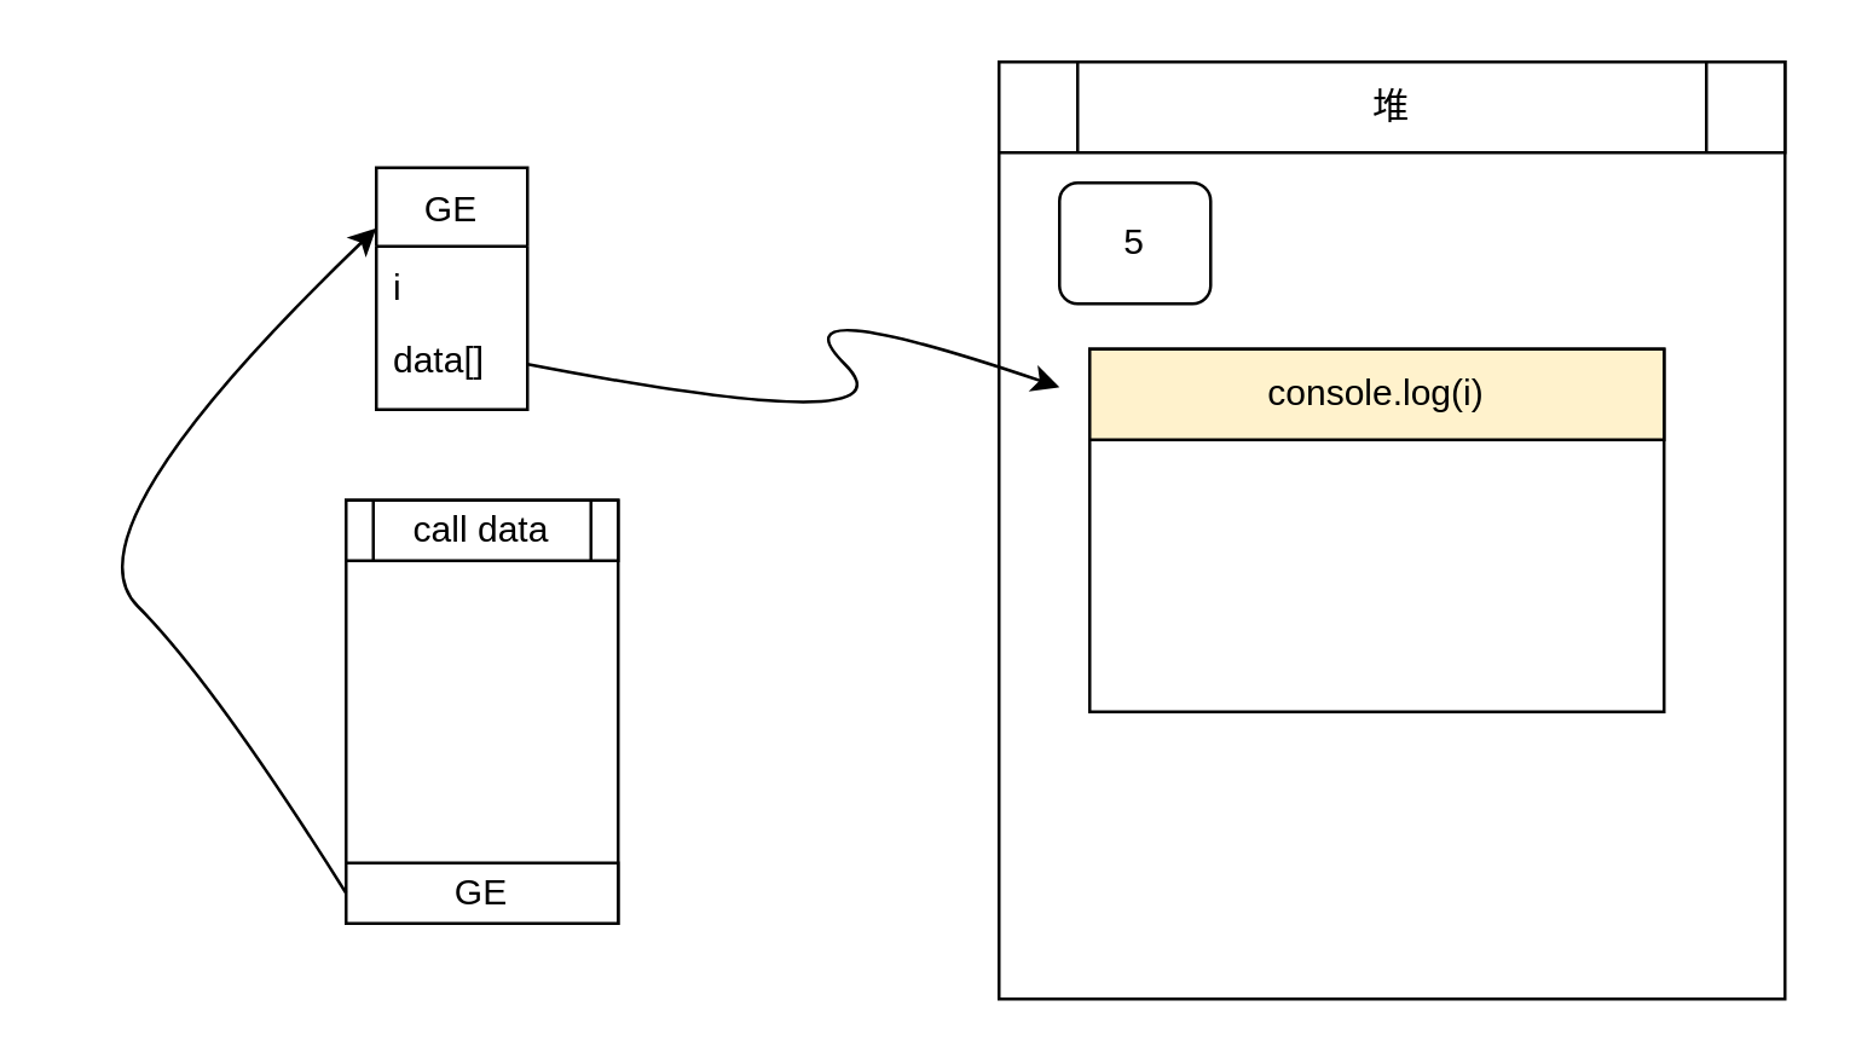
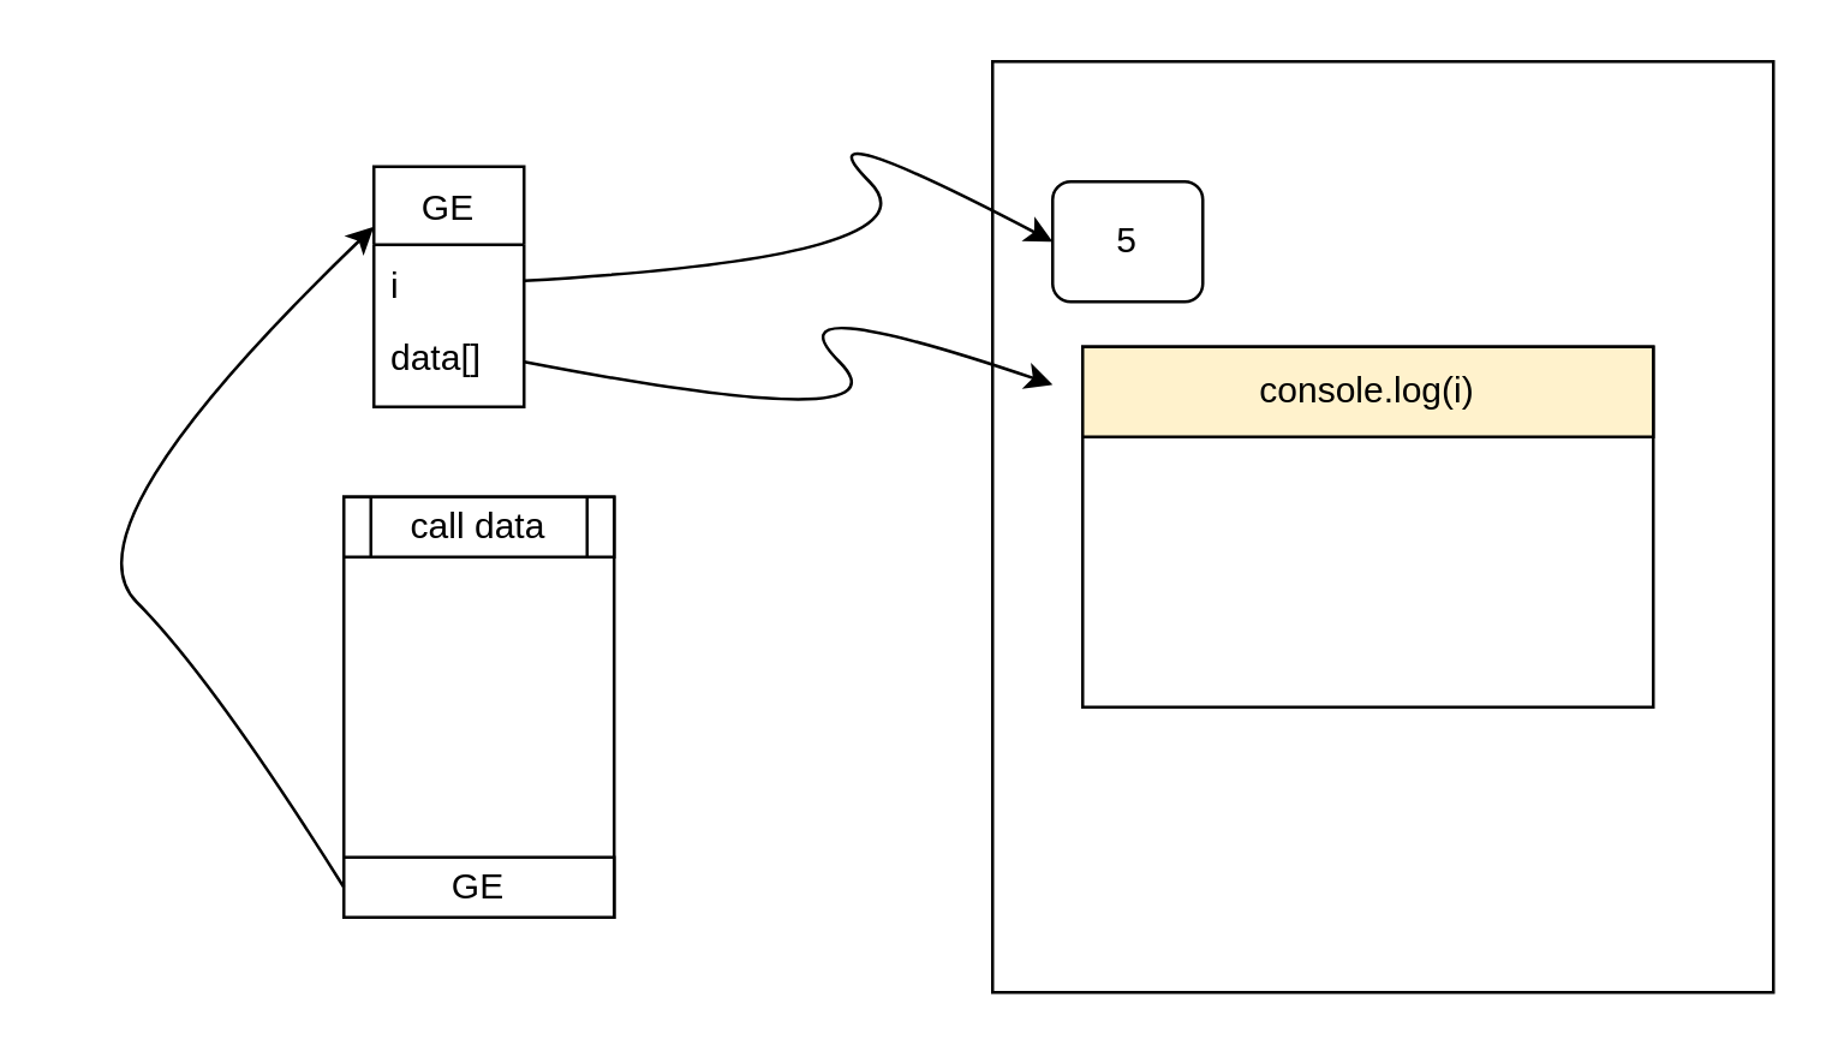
  <mxCell id="0" />
  <mxCell id="1" parent="0" />
  <mxCell id="2" value="" style="rounded=0;whiteSpace=wrap;html=1;" vertex="1" parent="1"><mxGeometry x="114" y="165" width="90" height="140" as="geometry" /></mxCell>
  <mxCell id="3" value="call data" style="shape=process;whiteSpace=wrap;html=1;backgroundOutline=1;" vertex="1" parent="1"><mxGeometry x="114" y="165" width="90" height="20" as="geometry" /></mxCell>
  <mxCell id="4" value="" style="rounded=0;whiteSpace=wrap;html=1;" vertex="1" parent="1"><mxGeometry x="330" y="20" width="260" height="310" as="geometry" /></mxCell>
- <mxCell id="5" value="堆" style="shape=process;whiteSpace=wrap;html=1;backgroundOutline=1;" vertex="1" parent="1"><mxGeometry x="330" y="20" width="260" height="30" as="geometry" /></mxCell>
  <mxCell id="6" value="5" style="rounded=1;whiteSpace=wrap;html=1;" vertex="1" parent="1"><mxGeometry x="350" y="60" width="50" height="40" as="geometry" /></mxCell>
+ <mxCell id="7" value="" style="curved=1;endArrow=classic;html=1;exitX=1;exitY=0.5;exitDx=0;exitDy=0;entryX=0;entryY=0.5;entryDx=0;entryDy=0;" edge="1" parent="1" source="11" target="6"><mxGeometry width="50" height="50" relative="1" as="geometry"><mxPoint x="264" y="85" as="sourcePoint" /><mxPoint x="314" y="35" as="targetPoint" /><Array as="points"><mxPoint x="314" y="85" /><mxPoint x="264" y="35" /></Array></mxGeometry></mxCell>
  <mxCell id="8" value="" style="curved=1;endArrow=classic;html=1;exitX=1;exitY=0.5;exitDx=0;exitDy=0;" edge="1" parent="1" source="12"><mxGeometry width="50" height="50" relative="1" as="geometry"><mxPoint x="254" y="145" as="sourcePoint" /><mxPoint x="350" y="127.621" as="targetPoint" /><Array as="points"><mxPoint x="304" y="145" /><mxPoint x="254" y="95" /></Array></mxGeometry></mxCell>
  <mxCell id="9" value="GE" style="rounded=0;whiteSpace=wrap;html=1;" vertex="1" parent="1"><mxGeometry x="114" y="285" width="90" height="20" as="geometry" /></mxCell>
  <mxCell id="10" value="GE" style="swimlane;fontStyle=0;childLayout=stackLayout;horizontal=1;startSize=26;fillColor=none;horizontalStack=0;resizeParent=1;resizeParentMax=0;resizeLast=0;collapsible=1;marginBottom=0;" vertex="1" parent="1"><mxGeometry x="124" y="55" width="50" height="80" as="geometry"><mxRectangle x="50" y="40" width="50" height="26" as="alternateBounds" /></mxGeometry></mxCell>
  <mxCell id="11" value="i" style="text;strokeColor=none;fillColor=none;align=left;verticalAlign=top;spacingLeft=4;spacingRight=4;overflow=hidden;rotatable=0;points=[[0,0.5],[1,0.5]];portConstraint=eastwest;" vertex="1" parent="10"><mxGeometry y="26" width="50" height="24" as="geometry" /></mxCell>
  <mxCell id="12" value="data[]" style="text;strokeColor=none;fillColor=none;align=left;verticalAlign=top;spacingLeft=4;spacingRight=4;overflow=hidden;rotatable=0;points=[[0,0.5],[1,0.5]];portConstraint=eastwest;" vertex="1" parent="10"><mxGeometry y="50" width="50" height="30" as="geometry" /></mxCell>
  <mxCell id="13" value="" style="rounded=0;whiteSpace=wrap;html=1;" vertex="1" parent="1"><mxGeometry x="360" y="115" width="190" height="120" as="geometry" /></mxCell>
  <mxCell id="14" value="console.log(i)" style="rounded=0;whiteSpace=wrap;html=1;fillColor=#fff2cc;" vertex="1" parent="1"><mxGeometry x="360" y="115" width="190" height="30" as="geometry" /></mxCell>
  <mxCell id="15" value="" style="curved=1;endArrow=classic;html=1;exitX=0;exitY=0.5;exitDx=0;exitDy=0;entryX=0;entryY=0.25;entryDx=0;entryDy=0;" edge="1" parent="1" source="9" target="10"><mxGeometry width="50" height="50" relative="1" as="geometry"><mxPoint x="20" y="225" as="sourcePoint" /><mxPoint x="70" y="175" as="targetPoint" /><Array as="points"><mxPoint x="70" y="225" /><mxPoint x="20" y="175" /></Array></mxGeometry></mxCell>
